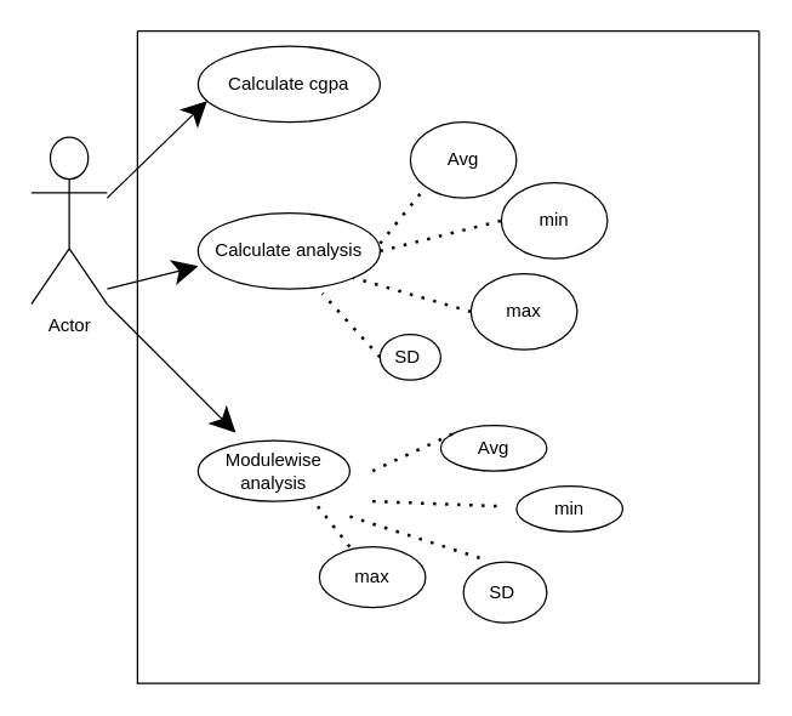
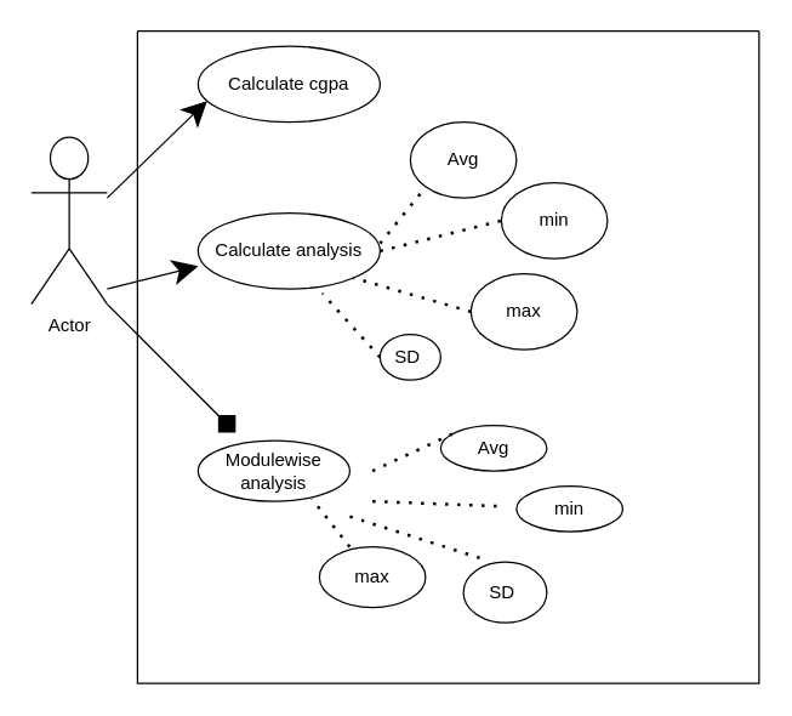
  <mxCell id="0" />
  <mxCell id="1" parent="0" />
  <mxCell id="2" value="Actor" style="shape=umlActor;verticalLabelPosition=bottom;verticalAlign=top;html=1;outlineConnect=0;hachureGap=4;pointerEvents=0;" vertex="1" parent="1"><mxGeometry x="20" y="90" width="50" height="110" as="geometry" /></mxCell>
  <mxCell id="3" value="" style="swimlane;startSize=0;hachureGap=4;pointerEvents=0;" vertex="1" parent="1"><mxGeometry x="90" y="20" width="410" height="430" as="geometry" /></mxCell>
  <mxCell id="4" value="Calculate cgpa" style="ellipse;whiteSpace=wrap;html=1;hachureGap=4;pointerEvents=0;" vertex="1" parent="3"><mxGeometry x="40" y="10" width="120" height="50" as="geometry" /></mxCell>
  <mxCell id="5" value="Calculate analysis" style="ellipse;whiteSpace=wrap;html=1;hachureGap=4;pointerEvents=0;" vertex="1" parent="3"><mxGeometry x="40" y="120" width="120" height="50" as="geometry" /></mxCell>
  <mxCell id="6" value="Modulewise analysis" style="ellipse;whiteSpace=wrap;html=1;hachureGap=4;pointerEvents=0;" vertex="1" parent="3"><mxGeometry x="40" y="270" width="100" height="40" as="geometry" /></mxCell>
  <mxCell id="7" value="Avg" style="ellipse;whiteSpace=wrap;html=1;hachureGap=4;pointerEvents=0;" vertex="1" parent="3"><mxGeometry x="180" y="60" width="70" height="50" as="geometry" /></mxCell>
  <mxCell id="8" value="" style="endArrow=none;dashed=1;html=1;dashPattern=1 3;strokeWidth=2;startSize=14;endSize=14;sourcePerimeterSpacing=8;targetPerimeterSpacing=8;entryX=0;entryY=1;entryDx=0;entryDy=0;" edge="1" parent="3" target="7"><mxGeometry width="50" height="50" relative="1" as="geometry"><mxPoint x="160" y="140" as="sourcePoint" /><mxPoint x="210" y="90" as="targetPoint" /></mxGeometry></mxCell>
  <mxCell id="9" value="min" style="ellipse;whiteSpace=wrap;html=1;hachureGap=4;pointerEvents=0;" vertex="1" parent="3"><mxGeometry x="240" y="100" width="70" height="50" as="geometry" /></mxCell>
  <mxCell id="10" value="max" style="ellipse;whiteSpace=wrap;html=1;hachureGap=4;pointerEvents=0;" vertex="1" parent="3"><mxGeometry x="220" y="160" width="70" height="50" as="geometry" /></mxCell>
  <mxCell id="11" value="" style="endArrow=none;dashed=1;html=1;dashPattern=1 3;strokeWidth=2;startSize=14;endSize=14;sourcePerimeterSpacing=8;targetPerimeterSpacing=8;exitX=1;exitY=0.5;exitDx=0;exitDy=0;entryX=0;entryY=0.5;entryDx=0;entryDy=0;" edge="1" parent="3" source="5" target="9"><mxGeometry width="50" height="50" relative="1" as="geometry"><mxPoint x="180" y="180" as="sourcePoint" /><mxPoint x="230" y="130" as="targetPoint" /></mxGeometry></mxCell>
  <mxCell id="12" value="" style="endArrow=none;dashed=1;html=1;dashPattern=1 3;strokeWidth=2;startSize=14;endSize=14;sourcePerimeterSpacing=8;targetPerimeterSpacing=8;exitX=0;exitY=0.5;exitDx=0;exitDy=0;entryX=1;entryY=1;entryDx=0;entryDy=0;" edge="1" parent="3" source="10" target="5"><mxGeometry width="50" height="50" relative="1" as="geometry"><mxPoint x="80" y="240" as="sourcePoint" /><mxPoint x="130" y="190" as="targetPoint" /></mxGeometry></mxCell>
  <mxCell id="13" value="SD&amp;nbsp;" style="ellipse;whiteSpace=wrap;html=1;hachureGap=4;pointerEvents=0;" vertex="1" parent="3"><mxGeometry x="160" y="200" width="40" height="30" as="geometry" /></mxCell>
  <mxCell id="14" value="" style="endArrow=none;dashed=1;html=1;dashPattern=1 3;strokeWidth=2;startSize=14;endSize=14;sourcePerimeterSpacing=8;targetPerimeterSpacing=8;entryX=0.683;entryY=1.06;entryDx=0;entryDy=0;entryPerimeter=0;exitX=0;exitY=0.5;exitDx=0;exitDy=0;" edge="1" parent="3" source="13" target="5"><mxGeometry width="50" height="50" relative="1" as="geometry"><mxPoint x="80" y="240" as="sourcePoint" /><mxPoint x="130" y="190" as="targetPoint" /></mxGeometry></mxCell>
  <mxCell id="15" value="Avg" style="ellipse;whiteSpace=wrap;html=1;hachureGap=4;pointerEvents=0;" vertex="1" parent="3"><mxGeometry x="200" y="260" width="70" height="30" as="geometry" /></mxCell>
  <mxCell id="16" value="min" style="ellipse;whiteSpace=wrap;html=1;hachureGap=4;pointerEvents=0;" vertex="1" parent="3"><mxGeometry x="250" y="300" width="70" height="30" as="geometry" /></mxCell>
  <mxCell id="17" value="SD&amp;nbsp;" style="ellipse;whiteSpace=wrap;html=1;hachureGap=4;pointerEvents=0;" vertex="1" parent="3"><mxGeometry x="215" y="350" width="55" height="40" as="geometry" /></mxCell>
  <mxCell id="18" value="max" style="ellipse;whiteSpace=wrap;html=1;hachureGap=4;pointerEvents=0;" vertex="1" parent="3"><mxGeometry x="120" y="340" width="70" height="40" as="geometry" /></mxCell>
  <mxCell id="19" value="" style="endArrow=none;dashed=1;html=1;dashPattern=1 3;strokeWidth=2;startSize=14;endSize=14;sourcePerimeterSpacing=8;targetPerimeterSpacing=8;entryX=0;entryY=0;entryDx=0;entryDy=0;" edge="1" parent="3" target="15"><mxGeometry width="50" height="50" relative="1" as="geometry"><mxPoint x="155" y="290" as="sourcePoint" /><mxPoint x="205" y="240" as="targetPoint" /></mxGeometry></mxCell>
  <mxCell id="20" value="" style="endArrow=none;dashed=1;html=1;dashPattern=1 3;strokeWidth=2;startSize=14;endSize=14;sourcePerimeterSpacing=8;targetPerimeterSpacing=8;entryX=0.75;entryY=0.96;entryDx=0;entryDy=0;entryPerimeter=0;" edge="1" parent="3" target="6"><mxGeometry width="50" height="50" relative="1" as="geometry"><mxPoint x="140" y="340" as="sourcePoint" /><mxPoint x="190" y="290" as="targetPoint" /></mxGeometry></mxCell>
  <mxCell id="21" value="" style="endArrow=none;dashed=1;html=1;dashPattern=1 3;strokeWidth=2;startSize=14;endSize=14;sourcePerimeterSpacing=8;targetPerimeterSpacing=8;" edge="1" parent="3" target="16"><mxGeometry width="50" height="50" relative="1" as="geometry"><mxPoint x="155" y="310" as="sourcePoint" /><mxPoint x="205" y="260" as="targetPoint" /></mxGeometry></mxCell>
  <mxCell id="22" value="" style="endArrow=none;dashed=1;html=1;dashPattern=1 3;strokeWidth=2;startSize=14;endSize=14;sourcePerimeterSpacing=8;targetPerimeterSpacing=8;entryX=0.291;entryY=-0.025;entryDx=0;entryDy=0;entryPerimeter=0;" edge="1" parent="3" target="17"><mxGeometry width="50" height="50" relative="1" as="geometry"><mxPoint x="140" y="320" as="sourcePoint" /><mxPoint x="190" y="270" as="targetPoint" /></mxGeometry></mxCell>
  <mxCell id="23" value="" style="endArrow=classic;html=1;startSize=14;endSize=14;sourcePerimeterSpacing=8;targetPerimeterSpacing=8;entryX=0.05;entryY=0.72;entryDx=0;entryDy=0;entryPerimeter=0;" edge="1" parent="1" target="4"><mxGeometry width="50" height="50" relative="1" as="geometry"><mxPoint x="70" y="130" as="sourcePoint" /><mxPoint x="120" y="80" as="targetPoint" /></mxGeometry></mxCell>
  <mxCell id="24" value="" style="endArrow=classic;html=1;startSize=14;endSize=14;sourcePerimeterSpacing=8;targetPerimeterSpacing=8;entryX=0;entryY=0.7;entryDx=0;entryDy=0;entryPerimeter=0;" edge="1" parent="1" target="5"><mxGeometry width="50" height="50" relative="1" as="geometry"><mxPoint x="70" y="190" as="sourcePoint" /><mxPoint x="120" y="140" as="targetPoint" /></mxGeometry></mxCell>
- <mxCell id="25" value="" style="endArrow=classic;html=1;startSize=14;endSize=14;sourcePerimeterSpacing=8;targetPerimeterSpacing=8;exitX=1;exitY=1;exitDx=0;exitDy=0;exitPerimeter=0;" edge="1" parent="1" source="2" target="6"><mxGeometry width="50" height="50" relative="1" as="geometry"><mxPoint x="80" y="240" as="sourcePoint" /><mxPoint x="130" y="190" as="targetPoint" /></mxGeometry></mxCell>
+ <mxCell id="25" value="" style="endArrow=diamond;html=1;startSize=14;endSize=14;sourcePerimeterSpacing=8;targetPerimeterSpacing=8;exitX=1;exitY=1;exitDx=0;exitDy=0;exitPerimeter=0;" edge="1" parent="1" source="2" target="6"><mxGeometry width="50" height="50" relative="1" as="geometry"><mxPoint x="80" y="240" as="sourcePoint" /><mxPoint x="130" y="190" as="targetPoint" /></mxGeometry></mxCell>
